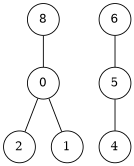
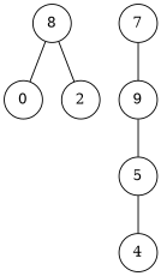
  graph {
    node [color=black fillcolor=white shape=circle style=filled]
    n1 [label=0]
    8
-   6
+   7
+   6 [label=9]
    5
    4
    2
-   1
-   n1 -- 2
-   n1 -- 1
+   8 -- 2
    8 -- n1
+   7 -- 6
    6 -- 5
    5 -- 4
  }
